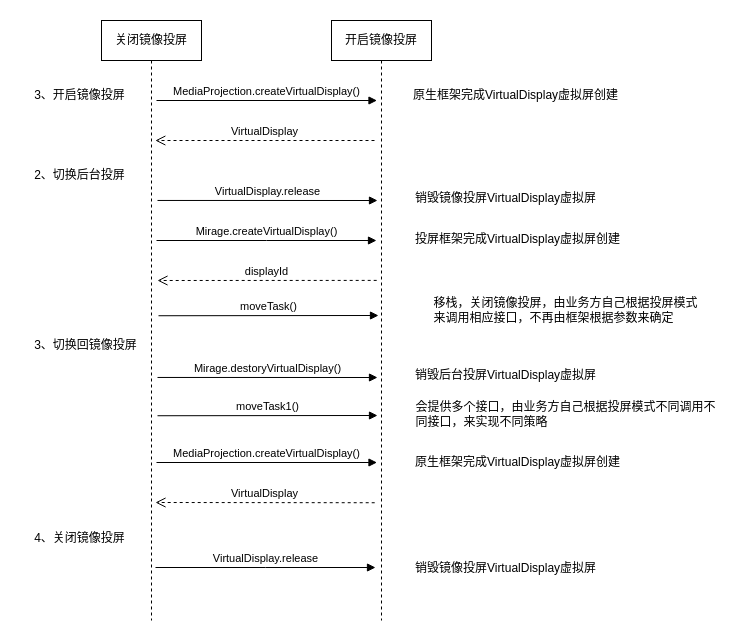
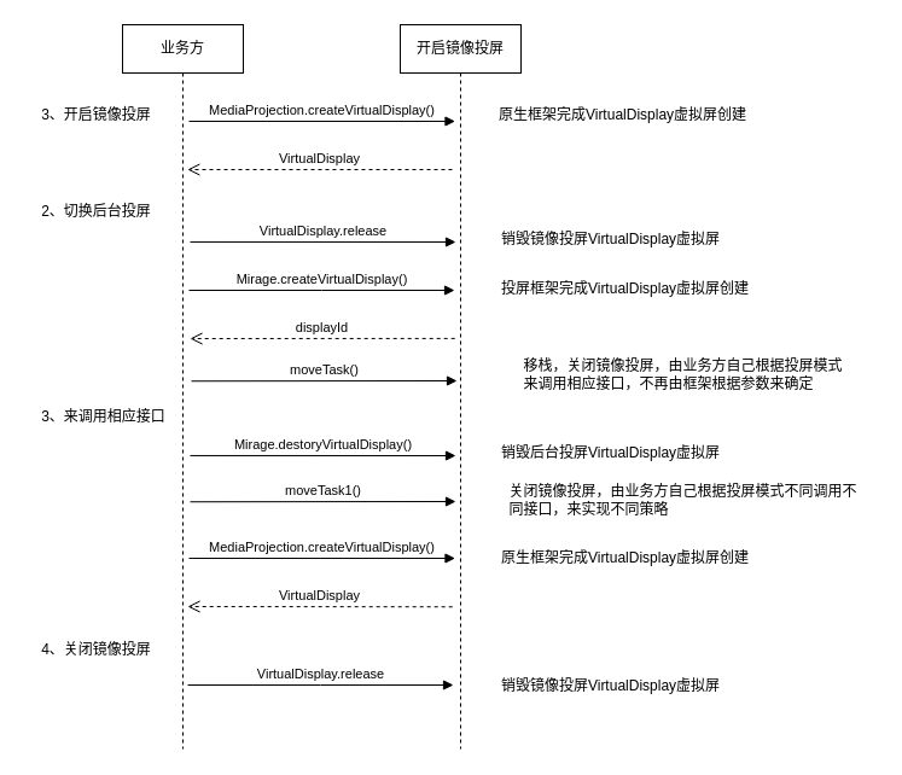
  <mxCell id="0" />
  <mxCell id="1" parent="0" />
- <mxCell id="2" value="关闭镜像投屏" style="shape=umlLifeline;perimeter=lifelinePerimeter;whiteSpace=wrap;html=1;container=1;dropTarget=0;collapsible=0;recursiveResize=0;outlineConnect=0;portConstraint=eastwest;newEdgeStyle={&quot;edgeStyle&quot;:&quot;elbowEdgeStyle&quot;,&quot;elbow&quot;:&quot;vertical&quot;,&quot;curved&quot;:0,&quot;rounded&quot;:0};" vertex="1" parent="1"><mxGeometry x="101" y="20" width="100" height="600" as="geometry" /></mxCell>
+ <mxCell id="2" value="业务方" style="shape=umlLifeline;perimeter=lifelinePerimeter;whiteSpace=wrap;html=1;container=1;dropTarget=0;collapsible=0;recursiveResize=0;outlineConnect=0;portConstraint=eastwest;newEdgeStyle={&quot;edgeStyle&quot;:&quot;elbowEdgeStyle&quot;,&quot;elbow&quot;:&quot;vertical&quot;,&quot;curved&quot;:0,&quot;rounded&quot;:0};" vertex="1" parent="1"><mxGeometry x="101" y="20" width="100" height="600" as="geometry" /></mxCell>
  <mxCell id="3" value="开启镜像投屏" style="shape=umlLifeline;perimeter=lifelinePerimeter;whiteSpace=wrap;html=1;container=1;dropTarget=0;collapsible=0;recursiveResize=0;outlineConnect=0;portConstraint=eastwest;newEdgeStyle={&quot;edgeStyle&quot;:&quot;elbowEdgeStyle&quot;,&quot;elbow&quot;:&quot;vertical&quot;,&quot;curved&quot;:0,&quot;rounded&quot;:0};" vertex="1" parent="1"><mxGeometry x="331" y="20" width="100" height="600" as="geometry" /></mxCell>
  <mxCell id="4" value="3、开启镜像投屏" style="text;html=1;align=center;verticalAlign=middle;resizable=0;points=[];autosize=1;strokeColor=none;fillColor=none;" vertex="1" parent="1"><mxGeometry x="24" y="80" width="110" height="30" as="geometry" /></mxCell>
  <mxCell id="5" value="MediaProjection.createVirtualDisplay()" style="html=1;verticalAlign=bottom;endArrow=block;edgeStyle=elbowEdgeStyle;elbow=vertical;curved=0;rounded=0;" edge="1" parent="1"><mxGeometry width="80" relative="1" as="geometry"><mxPoint x="156" y="100" as="sourcePoint" /><mxPoint x="376.5" y="99.759" as="targetPoint" /></mxGeometry></mxCell>
  <mxCell id="6" value="原生框架完成VirtualDisplay虚拟屏创建" style="text;html=1;align=center;verticalAlign=middle;resizable=0;points=[];autosize=1;strokeColor=none;fillColor=none;" vertex="1" parent="1"><mxGeometry x="400" y="80" width="230" height="30" as="geometry" /></mxCell>
  <mxCell id="7" value="VirtualDisplay" style="html=1;verticalAlign=bottom;endArrow=open;dashed=1;endSize=8;edgeStyle=elbowEdgeStyle;elbow=vertical;curved=0;rounded=0;" edge="1" parent="1"><mxGeometry relative="1" as="geometry"><mxPoint x="374" y="140" as="sourcePoint" /><mxPoint x="154.81" y="139.759" as="targetPoint" /></mxGeometry></mxCell>
  <mxCell id="8" value="Mirage.createVirtualDisplay()" style="html=1;verticalAlign=bottom;endArrow=block;edgeStyle=elbowEdgeStyle;elbow=vertical;curved=0;rounded=0;" edge="1" parent="1"><mxGeometry width="80" relative="1" as="geometry"><mxPoint x="156" y="240" as="sourcePoint" /><mxPoint x="376" y="240" as="targetPoint" /></mxGeometry></mxCell>
  <mxCell id="9" value="2、切换后台投屏" style="text;html=1;align=center;verticalAlign=middle;resizable=0;points=[];autosize=1;strokeColor=none;fillColor=none;" vertex="1" parent="1"><mxGeometry x="24" y="160" width="110" height="30" as="geometry" /></mxCell>
  <mxCell id="10" value="displayId" style="html=1;verticalAlign=bottom;endArrow=open;dashed=1;endSize=8;edgeStyle=elbowEdgeStyle;elbow=vertical;curved=0;rounded=0;" edge="1" parent="1"><mxGeometry relative="1" as="geometry"><mxPoint x="376.19" y="279.9" as="sourcePoint" /><mxPoint x="157" y="279.659" as="targetPoint" /></mxGeometry></mxCell>
- <mxCell id="11" value="3、切换回镜像投屏" style="text;html=1;align=center;verticalAlign=middle;resizable=0;points=[];autosize=1;strokeColor=none;fillColor=none;" vertex="1" parent="1"><mxGeometry x="20" y="330" width="130" height="30" as="geometry" /></mxCell>
+ <mxCell id="11" value="3、来调用相应接口" style="text;html=1;align=center;verticalAlign=middle;resizable=0;points=[];autosize=1;strokeColor=none;fillColor=none;" vertex="1" parent="1"><mxGeometry x="20" y="330" width="130" height="30" as="geometry" /></mxCell>
  <mxCell id="12" value="moveTask()" style="html=1;verticalAlign=bottom;endArrow=block;edgeStyle=elbowEdgeStyle;elbow=vertical;curved=0;rounded=0;" edge="1" parent="1"><mxGeometry width="80" relative="1" as="geometry"><mxPoint x="158" y="315.24" as="sourcePoint" /><mxPoint x="378" y="315.24" as="targetPoint" /></mxGeometry></mxCell>
  <mxCell id="13" value="4、关闭镜像投屏" style="text;html=1;align=center;verticalAlign=middle;resizable=0;points=[];autosize=1;strokeColor=none;fillColor=none;" vertex="1" parent="1"><mxGeometry x="24" y="523" width="110" height="30" as="geometry" /></mxCell>
  <mxCell id="14" value="VirtualDisplay.release" style="html=1;verticalAlign=bottom;endArrow=block;edgeStyle=elbowEdgeStyle;elbow=vertical;curved=0;rounded=0;" edge="1" parent="1"><mxGeometry width="80" relative="1" as="geometry"><mxPoint x="157" y="199.96" as="sourcePoint" /><mxPoint x="377" y="199.96" as="targetPoint" /></mxGeometry></mxCell>
  <mxCell id="15" value="投屏框架完成VirtualDisplay虚拟屏创建" style="text;html=1;align=center;verticalAlign=middle;resizable=0;points=[];autosize=1;strokeColor=none;fillColor=none;" vertex="1" parent="1"><mxGeometry x="402" y="224" width="230" height="30" as="geometry" /></mxCell>
  <mxCell id="16" value="&lt;div style=&quot;text-align: left;&quot;&gt;移栈，关闭镜像投屏，由业务方自己根据投屏模式&lt;/div&gt;&lt;div style=&quot;text-align: left;&quot;&gt;来调用相应接口，不再由框架根据参数来确定&lt;/div&gt;" style="text;html=1;align=center;verticalAlign=middle;resizable=0;points=[];autosize=1;strokeColor=none;fillColor=none;" vertex="1" parent="1"><mxGeometry x="405" y="290" width="320" height="40" as="geometry" /></mxCell>
  <mxCell id="17" value="Mirage.destoryVirtualDisplay()" style="html=1;verticalAlign=bottom;endArrow=block;edgeStyle=elbowEdgeStyle;elbow=vertical;curved=0;rounded=0;" edge="1" parent="1"><mxGeometry width="80" relative="1" as="geometry"><mxPoint x="157" y="376.96" as="sourcePoint" /><mxPoint x="377" y="376.96" as="targetPoint" /></mxGeometry></mxCell>
  <mxCell id="18" value="销毁后台投屏VirtualDisplay虚拟屏" style="text;html=1;align=center;verticalAlign=middle;resizable=0;points=[];autosize=1;strokeColor=none;fillColor=none;" vertex="1" parent="1"><mxGeometry x="405" y="360" width="200" height="30" as="geometry" /></mxCell>
  <mxCell id="19" value="MediaProjection.createVirtualDisplay()" style="html=1;verticalAlign=bottom;endArrow=block;edgeStyle=elbowEdgeStyle;elbow=vertical;curved=0;rounded=0;" edge="1" parent="1"><mxGeometry width="80" relative="1" as="geometry"><mxPoint x="156" y="462" as="sourcePoint" /><mxPoint x="376.5" y="461.759" as="targetPoint" /></mxGeometry></mxCell>
  <mxCell id="20" value="moveTask1()" style="html=1;verticalAlign=bottom;endArrow=block;edgeStyle=elbowEdgeStyle;elbow=vertical;curved=0;rounded=0;" edge="1" parent="1"><mxGeometry width="80" relative="1" as="geometry"><mxPoint x="157" y="415.24" as="sourcePoint" /><mxPoint x="377" y="415.24" as="targetPoint" /></mxGeometry></mxCell>
- <mxCell id="21" value="&lt;div style=&quot;text-align: left;&quot;&gt;会提供多个接口，由业务方自己根据投屏模式不同调用不&lt;/div&gt;&lt;div style=&quot;text-align: left;&quot;&gt;同&lt;span style=&quot;background-color: initial;&quot;&gt;接口，来实现不同策略&lt;/span&gt;&lt;/div&gt;" style="text;html=1;align=center;verticalAlign=middle;resizable=0;points=[];autosize=1;strokeColor=none;fillColor=none;" vertex="1" parent="1"><mxGeometry x="405" y="394" width="320" height="40" as="geometry" /></mxCell>
+ <mxCell id="21" value="&lt;div style=&quot;text-align: left;&quot;&gt;关闭镜像投屏，由业务方自己根据投屏模式不同调用不&lt;/div&gt;&lt;div style=&quot;text-align: left;&quot;&gt;同&lt;span style=&quot;background-color: initial;&quot;&gt;接口，来实现不同策略&lt;/span&gt;&lt;/div&gt;" style="text;html=1;align=center;verticalAlign=middle;resizable=0;points=[];autosize=1;strokeColor=none;fillColor=none;" vertex="1" parent="1"><mxGeometry x="405" y="394" width="320" height="40" as="geometry" /></mxCell>
  <mxCell id="22" value="原生框架完成VirtualDisplay虚拟屏创建" style="text;html=1;align=center;verticalAlign=middle;resizable=0;points=[];autosize=1;strokeColor=none;fillColor=none;" vertex="1" parent="1"><mxGeometry x="402" y="447" width="230" height="30" as="geometry" /></mxCell>
  <mxCell id="23" value="VirtualDisplay" style="html=1;verticalAlign=bottom;endArrow=open;dashed=1;endSize=8;edgeStyle=elbowEdgeStyle;elbow=vertical;curved=0;rounded=0;" edge="1" parent="1"><mxGeometry relative="1" as="geometry"><mxPoint x="374.19" y="502.24" as="sourcePoint" /><mxPoint x="155" y="501.999" as="targetPoint" /></mxGeometry></mxCell>
  <mxCell id="24" value="VirtualDisplay.release" style="html=1;verticalAlign=bottom;endArrow=block;edgeStyle=elbowEdgeStyle;elbow=vertical;curved=0;rounded=0;" edge="1" parent="1"><mxGeometry width="80" relative="1" as="geometry"><mxPoint x="155" y="567" as="sourcePoint" /><mxPoint x="375" y="567" as="targetPoint" /></mxGeometry></mxCell>
  <mxCell id="25" value="销毁镜像投屏VirtualDisplay虚拟屏" style="text;html=1;align=center;verticalAlign=middle;resizable=0;points=[];autosize=1;strokeColor=none;fillColor=none;" vertex="1" parent="1"><mxGeometry x="405" y="183" width="200" height="30" as="geometry" /></mxCell>
  <mxCell id="26" value="销毁镜像投屏VirtualDisplay虚拟屏" style="text;html=1;align=center;verticalAlign=middle;resizable=0;points=[];autosize=1;strokeColor=none;fillColor=none;" vertex="1" parent="1"><mxGeometry x="405" y="553" width="200" height="30" as="geometry" /></mxCell>
